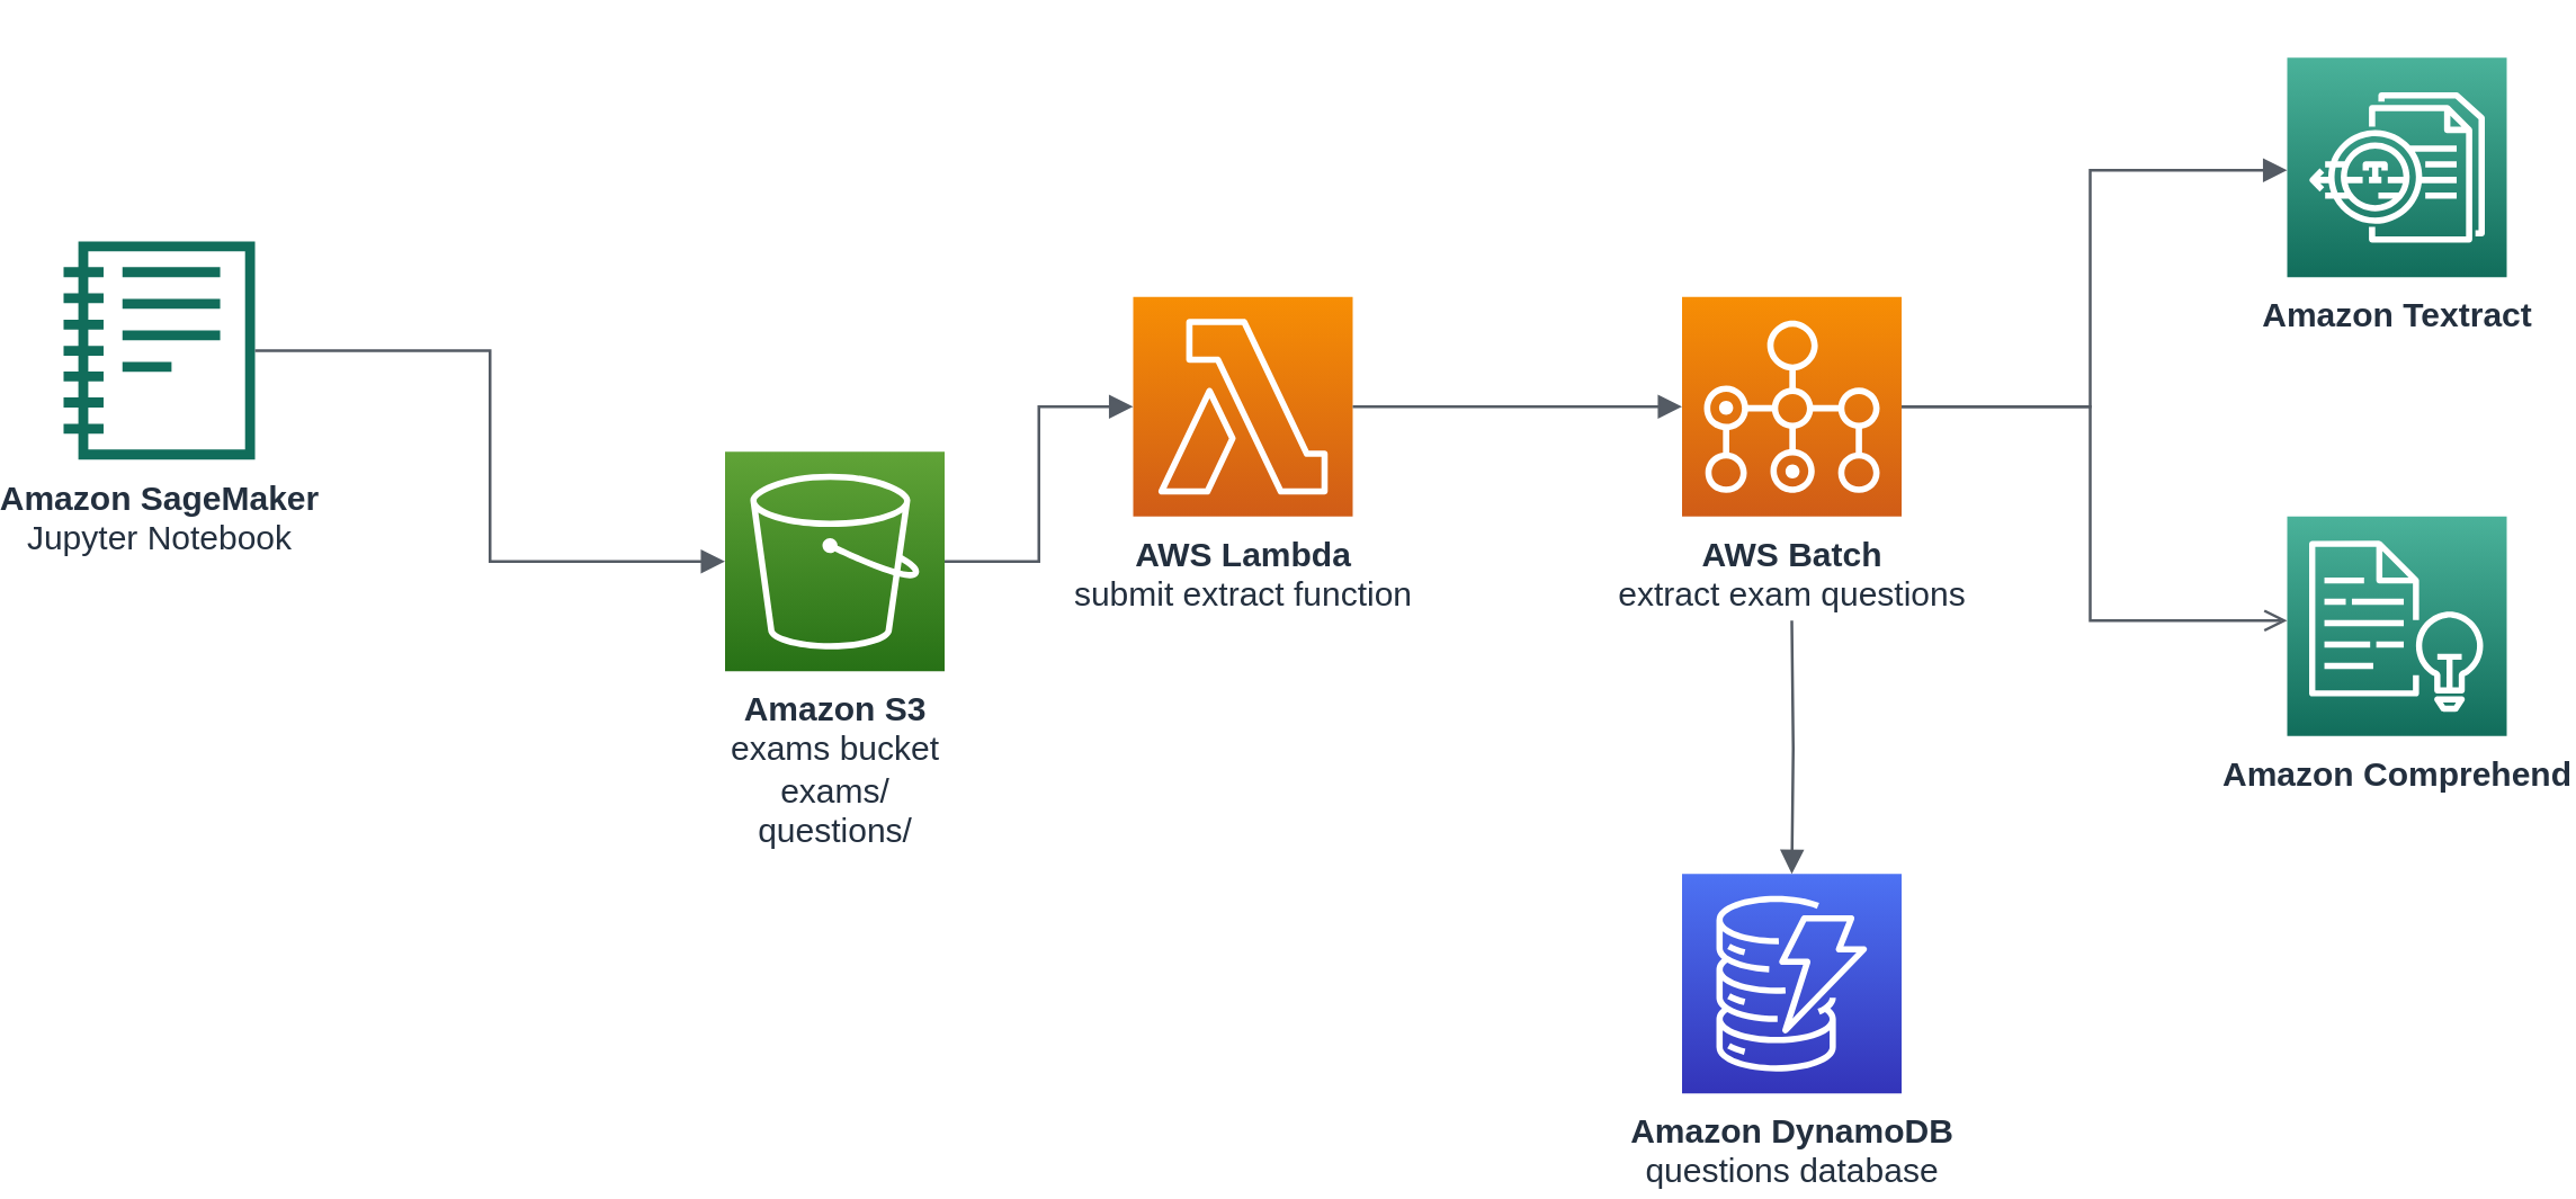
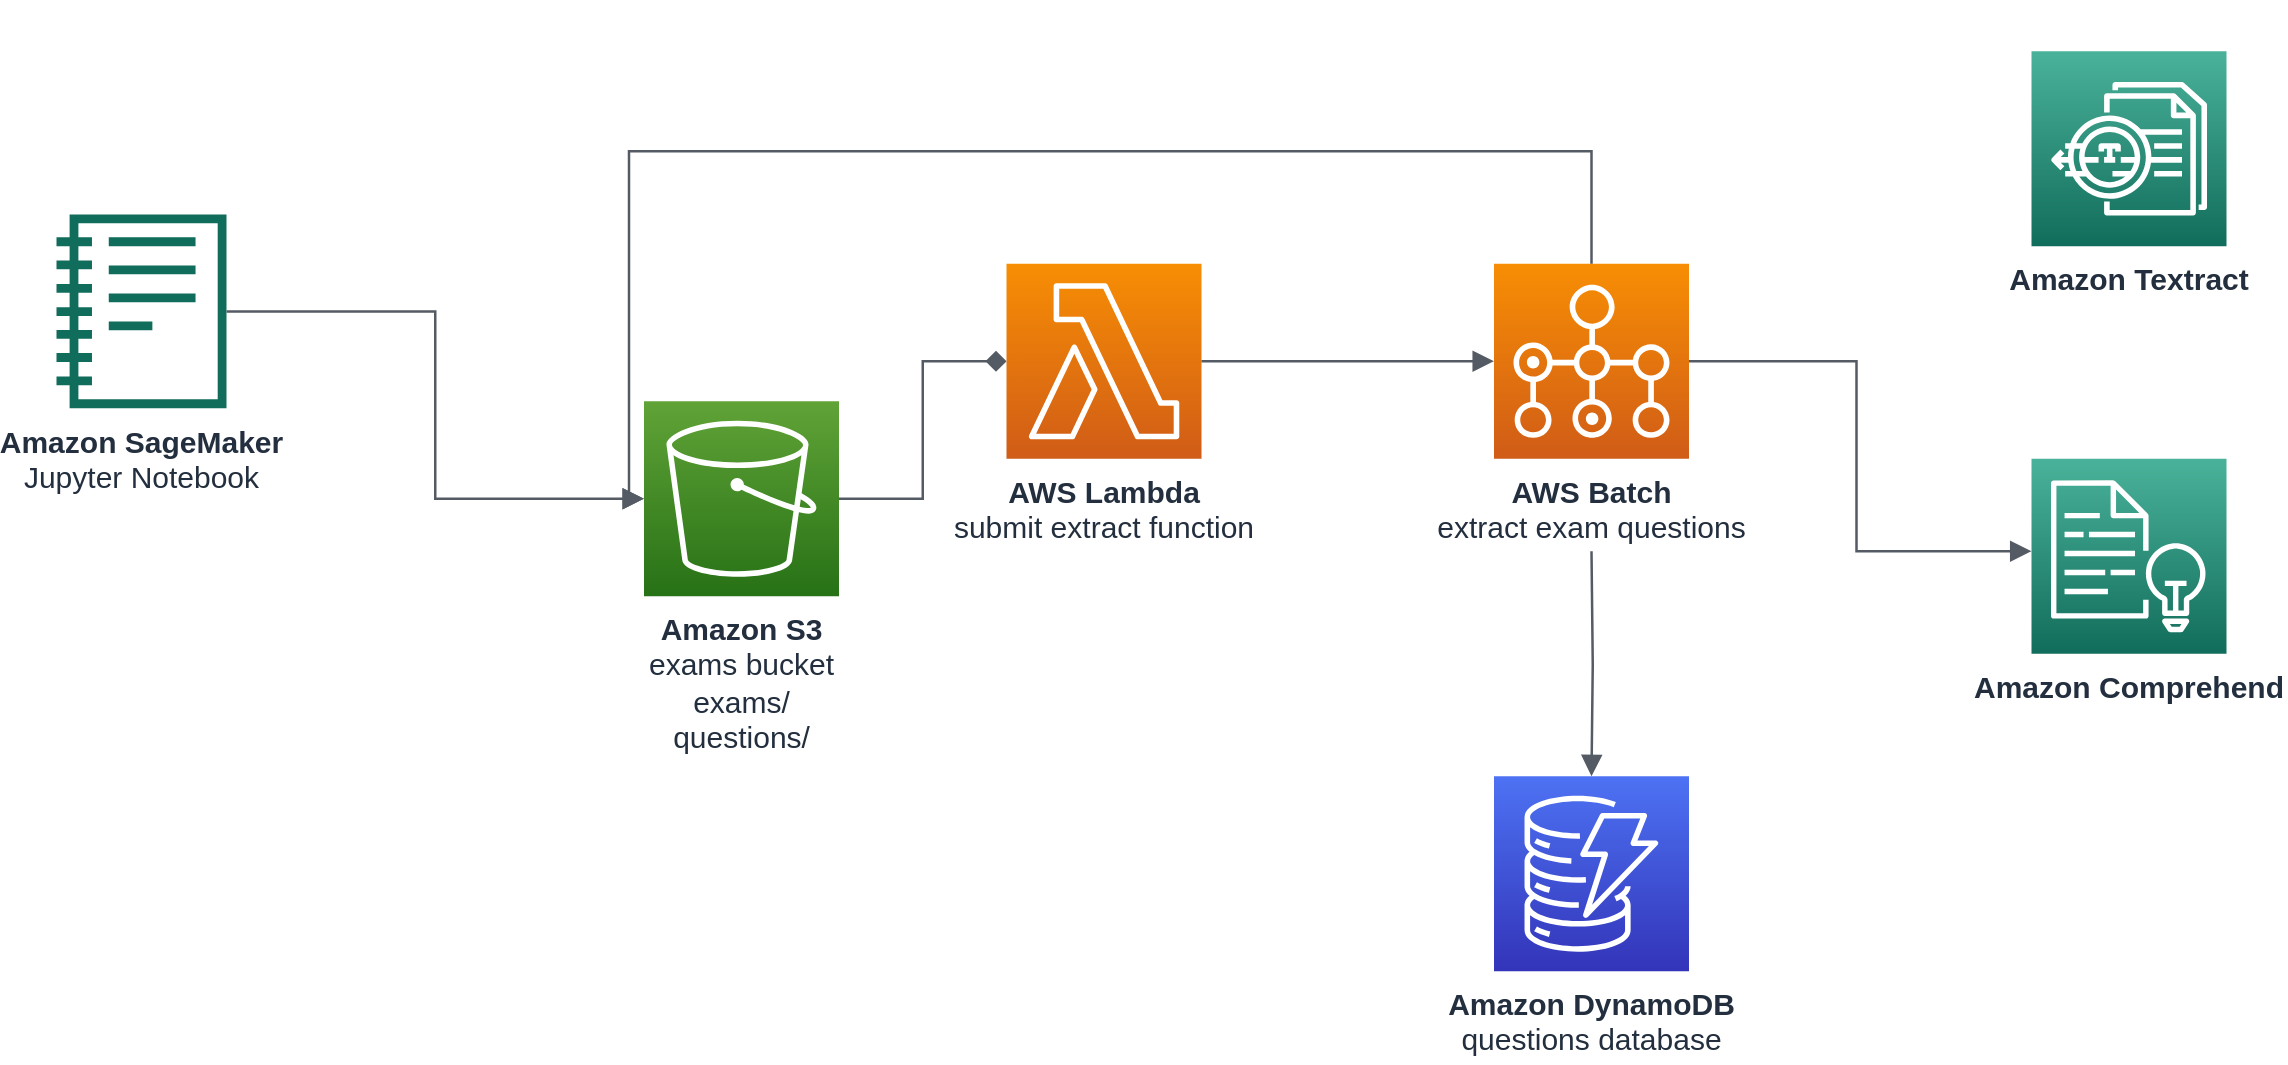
  <mxCell id="0" />
  <mxCell id="1" parent="0" />
  <mxCell id="2" value="&lt;b&gt;Amazon S3&lt;/b&gt;&lt;br&gt;exams bucket&lt;br&gt;exams/&lt;br&gt;questions/" style="outlineConnect=0;fontColor=#232F3E;gradientColor=#60A337;gradientDirection=north;fillColor=#277116;strokeColor=#ffffff;dashed=0;verticalLabelPosition=bottom;verticalAlign=top;align=center;html=1;fontSize=12;fontStyle=0;aspect=fixed;shape=mxgraph.aws4.resourceIcon;resIcon=mxgraph.aws4.s3;" vertex="1" parent="1"><mxGeometry x="255" y="160" width="78" height="78" as="geometry" /></mxCell>
  <mxCell id="3" value="&lt;b&gt;Amazon Textract&lt;/b&gt;" style="outlineConnect=0;fontColor=#232F3E;gradientColor=#4AB29A;gradientDirection=north;fillColor=#116D5B;strokeColor=#ffffff;dashed=0;verticalLabelPosition=bottom;verticalAlign=top;align=center;html=1;fontSize=12;fontStyle=0;aspect=fixed;shape=mxgraph.aws4.resourceIcon;resIcon=mxgraph.aws4.textract;" vertex="1" parent="1"><mxGeometry x="810" y="20" width="78" height="78" as="geometry" /></mxCell>
  <mxCell id="4" value="&lt;b&gt;Amazon Comprehend&lt;/b&gt;" style="outlineConnect=0;fontColor=#232F3E;gradientColor=#4AB29A;gradientDirection=north;fillColor=#116D5B;strokeColor=#ffffff;dashed=0;verticalLabelPosition=bottom;verticalAlign=top;align=center;html=1;fontSize=12;fontStyle=0;aspect=fixed;shape=mxgraph.aws4.resourceIcon;resIcon=mxgraph.aws4.comprehend;" vertex="1" parent="1"><mxGeometry x="810" y="183" width="78" height="78" as="geometry" /></mxCell>
  <mxCell id="5" value="&lt;b&gt;Amazon DynamoDB&lt;/b&gt;&lt;br&gt;questions database" style="outlineConnect=0;fontColor=#232F3E;gradientColor=#4D72F3;gradientDirection=north;fillColor=#3334B9;strokeColor=#ffffff;dashed=0;verticalLabelPosition=bottom;verticalAlign=top;align=center;html=1;fontSize=12;fontStyle=0;aspect=fixed;shape=mxgraph.aws4.resourceIcon;resIcon=mxgraph.aws4.dynamodb;" vertex="1" parent="1"><mxGeometry x="595" y="310" width="78" height="78" as="geometry" /></mxCell>
  <mxCell id="6" value="&lt;b&gt;AWS Batch&lt;/b&gt;&lt;br&gt;extract exam questions" style="outlineConnect=0;fontColor=#232F3E;gradientColor=#F78E04;gradientDirection=north;fillColor=#D05C17;strokeColor=#ffffff;dashed=0;verticalLabelPosition=bottom;verticalAlign=top;align=center;html=1;fontSize=12;fontStyle=0;aspect=fixed;shape=mxgraph.aws4.resourceIcon;resIcon=mxgraph.aws4.batch;" vertex="1" parent="1"><mxGeometry x="595" y="105" width="78" height="78" as="geometry" /></mxCell>
  <mxCell id="7" value="&lt;b&gt;AWS Lambda&lt;/b&gt;&lt;br&gt;submit extract function" style="outlineConnect=0;fontColor=#232F3E;gradientColor=#F78E04;gradientDirection=north;fillColor=#D05C17;strokeColor=#ffffff;dashed=0;verticalLabelPosition=bottom;verticalAlign=top;align=center;html=1;fontSize=12;fontStyle=0;aspect=fixed;shape=mxgraph.aws4.resourceIcon;resIcon=mxgraph.aws4.lambda;" vertex="1" parent="1"><mxGeometry x="400" y="105" width="78" height="78" as="geometry" /></mxCell>
- <mxCell id="8" value="" style="edgeStyle=orthogonalEdgeStyle;html=1;endArrow=block;elbow=vertical;startArrow=none;endFill=1;strokeColor=#545B64;rounded=0;" edge="1" parent="1" source="2" target="7"><mxGeometry width="100" relative="1" as="geometry"><mxPoint x="310" y="118" as="sourcePoint" /><mxPoint x="410" y="118" as="targetPoint" /></mxGeometry></mxCell>
+ <mxCell id="8" value="" style="edgeStyle=orthogonalEdgeStyle;html=1;endArrow=diamond;elbow=vertical;startArrow=none;endFill=1;strokeColor=#545B64;rounded=0;" edge="1" parent="1" source="2" target="7"><mxGeometry width="100" relative="1" as="geometry"><mxPoint x="310" y="118" as="sourcePoint" /><mxPoint x="410" y="118" as="targetPoint" /></mxGeometry></mxCell>
  <mxCell id="9" value="" style="edgeStyle=orthogonalEdgeStyle;html=1;endArrow=block;elbow=vertical;startArrow=none;endFill=1;strokeColor=#545B64;rounded=0;" edge="1" parent="1" source="7" target="6"><mxGeometry width="100" relative="1" as="geometry"><mxPoint x="500" y="38" as="sourcePoint" /><mxPoint x="600" y="38" as="targetPoint" /></mxGeometry></mxCell>
  <mxCell id="10" value="&lt;b&gt;Amazon SageMaker&lt;/b&gt;&lt;br&gt;Jupyter Notebook" style="outlineConnect=0;fontColor=#232F3E;gradientColor=none;fillColor=#116D5B;strokeColor=none;dashed=0;verticalLabelPosition=bottom;verticalAlign=top;align=center;html=1;fontSize=12;fontStyle=0;aspect=fixed;pointerEvents=1;shape=mxgraph.aws4.sagemaker_notebook;" vertex="1" parent="1"><mxGeometry x="20" y="85" width="68" height="78" as="geometry" /></mxCell>
  <mxCell id="11" value="" style="edgeStyle=orthogonalEdgeStyle;html=1;endArrow=block;elbow=vertical;startArrow=none;endFill=1;strokeColor=#545B64;rounded=0;" edge="1" parent="1" source="10" target="2"><mxGeometry width="100" relative="1" as="geometry"><mxPoint x="110" y="38" as="sourcePoint" /><mxPoint x="210" y="38" as="targetPoint" /></mxGeometry></mxCell>
- <mxCell id="12" value="" style="edgeStyle=orthogonalEdgeStyle;html=1;endArrow=block;elbow=vertical;startArrow=none;endFill=1;strokeColor=#545B64;rounded=0;" edge="1" parent="1" source="6" target="3"><mxGeometry width="100" relative="1" as="geometry"><mxPoint x="610" y="20" as="sourcePoint" /><mxPoint x="710" y="20" as="targetPoint" /><Array as="points"><mxPoint x="740" y="144" /><mxPoint x="740" y="60" /></Array></mxGeometry></mxCell>
- <mxCell id="13" value="" style="edgeStyle=orthogonalEdgeStyle;html=1;endArrow=open;elbow=vertical;startArrow=none;endFill=1;strokeColor=#545B64;rounded=0;" edge="1" parent="1" source="6" target="4"><mxGeometry width="100" relative="1" as="geometry"><mxPoint x="720" y="-30" as="sourcePoint" /><mxPoint x="820" y="-30" as="targetPoint" /><Array as="points"><mxPoint x="740" y="144" /><mxPoint x="740" y="220" /></Array></mxGeometry></mxCell>
+ <mxCell id="13" value="" style="edgeStyle=orthogonalEdgeStyle;html=1;endArrow=block;elbow=vertical;startArrow=none;endFill=1;strokeColor=#545B64;rounded=0;" edge="1" parent="1" source="6" target="4"><mxGeometry width="100" relative="1" as="geometry"><mxPoint x="720" y="-30" as="sourcePoint" /><mxPoint x="820" y="-30" as="targetPoint" /><Array as="points"><mxPoint x="740" y="144" /><mxPoint x="740" y="220" /></Array></mxGeometry></mxCell>
  <mxCell id="14" value="" style="edgeStyle=orthogonalEdgeStyle;html=1;endArrow=block;elbow=vertical;startArrow=none;endFill=1;strokeColor=#545B64;rounded=0;" edge="1" parent="1" target="5"><mxGeometry width="100" relative="1" as="geometry"><mxPoint x="634" y="220" as="sourcePoint" /><mxPoint x="660" y="280" as="targetPoint" /></mxGeometry></mxCell>
+ <mxCell id="15" value="" style="edgeStyle=orthogonalEdgeStyle;html=1;endArrow=block;elbow=vertical;startArrow=none;endFill=1;strokeColor=#545B64;rounded=0;" edge="1" parent="1" source="6" target="2"><mxGeometry width="100" relative="1" as="geometry"><mxPoint x="470" y="-60" as="sourcePoint" /><mxPoint x="570" y="-60" as="targetPoint" /><Array as="points"><mxPoint x="634" y="60" /><mxPoint x="249" y="60" /></Array></mxGeometry></mxCell>
